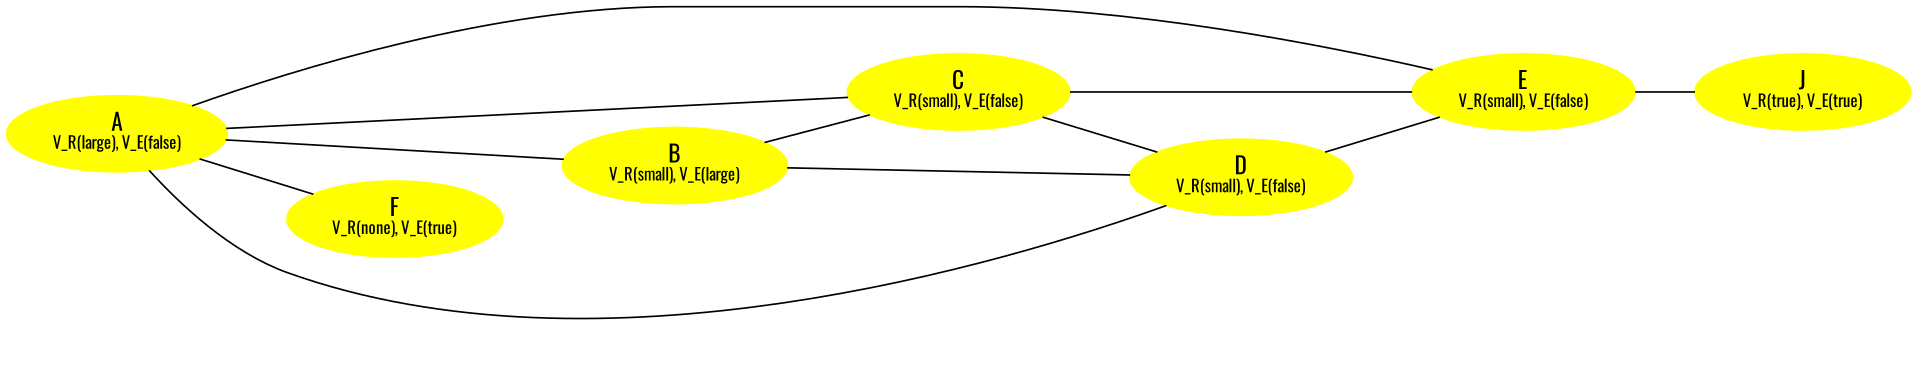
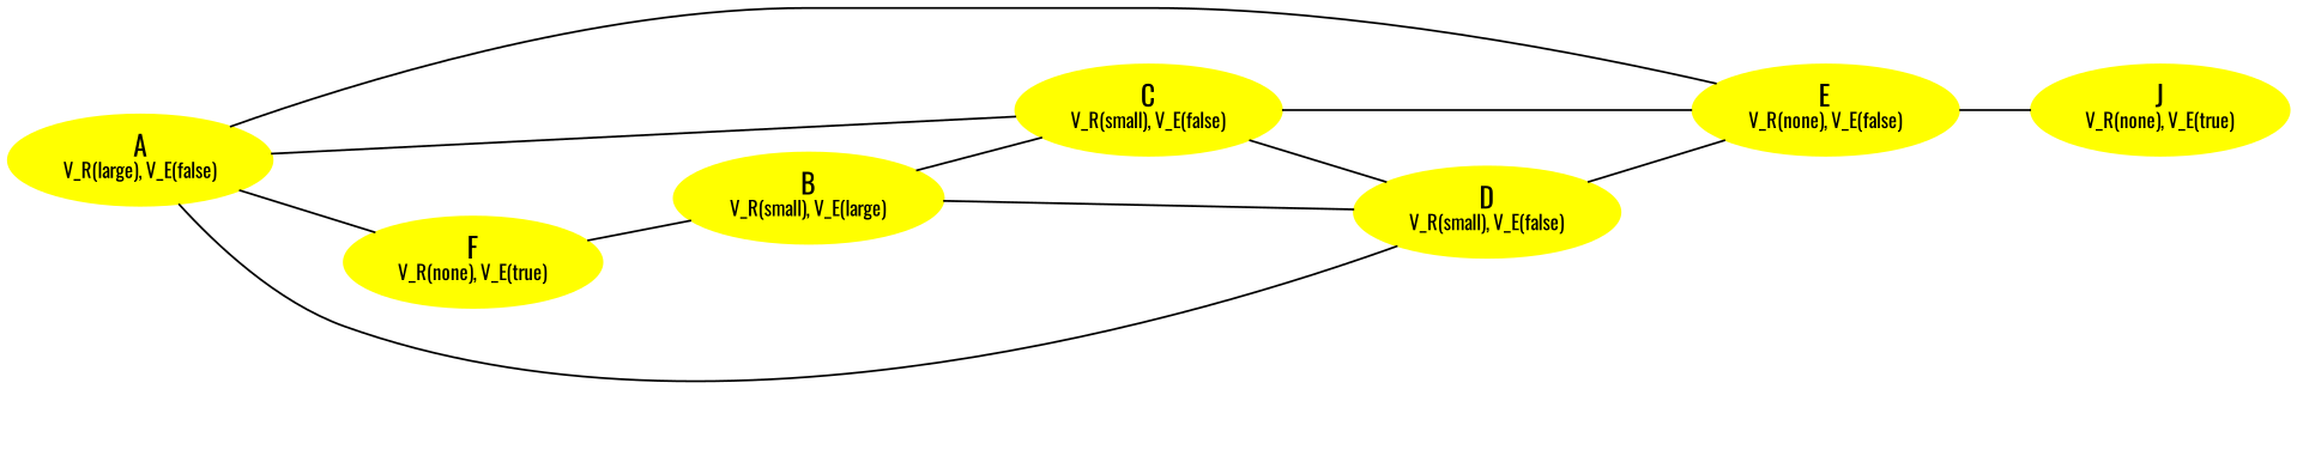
  graph {
    fontname=Oswald
    rankdir=LR
    node [color=yellow fontname=Oswald style=filled]
    edge [fontname=Oswald]
    n1 [label=<A<BR /><FONT POINT-SIZE="10">V_R(large), V_E(false)</FONT>>]
    n2 [label=<B<BR /><FONT POINT-SIZE="10">V_R(small), V_E(large)</FONT>>]
    n3 [label=<C<BR /><FONT POINT-SIZE="10">V_R(small), V_E(false)</FONT>>]
    n4 [label=<D<BR /><FONT POINT-SIZE="10">V_R(small), V_E(false)</FONT>>]
-   n5 [label=<E<BR /><FONT POINT-SIZE="10">V_R(small), V_E(false)</FONT>>]
+   n5 [label=<E<BR /><FONT POINT-SIZE="10">V_R(none), V_E(false)</FONT>>]
    n6 [label=<F<BR /><FONT POINT-SIZE="10">V_R(none), V_E(true)</FONT>>]
-   n7 [label=<J<BR /><FONT POINT-SIZE="10">V_R(true), V_E(true)</FONT>>]
-   n1 -- n2
+   n7 [label=<J<BR /><FONT POINT-SIZE="10">V_R(none), V_E(true)</FONT>>]
+   n6 -- n2
    n1 -- n3
    n1 -- n4
    n1 -- n5
    n1 -- n6
    n2 -- n3
    n2 -- n4
    n3 -- n4
    n3 -- n5
    n4 -- n5
    n5 -- n7
  }
